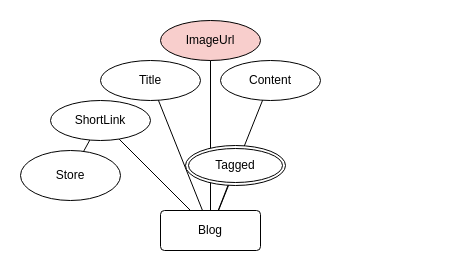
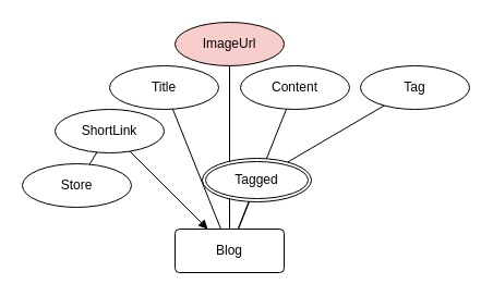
  <mxCell id="0" />
  <mxCell id="1" parent="0" />
  <mxCell id="2" value="Blog" style="rounded=1;arcSize=10;whiteSpace=wrap;html=1;align=center;" parent="1" vertex="1"><mxGeometry x="160" y="210" width="100" height="40" as="geometry" /></mxCell>
  <mxCell id="3" value="Title" style="ellipse;whiteSpace=wrap;html=1;align=center;" parent="1" vertex="1"><mxGeometry x="100" y="60" width="100" height="40" as="geometry" /></mxCell>
  <mxCell id="4" value="" style="endArrow=none;html=1;rounded=0;" parent="1" source="3" target="2" edge="1"><mxGeometry relative="1" as="geometry"><mxPoint x="130" y="160" as="sourcePoint" /><mxPoint x="290" y="160" as="targetPoint" /></mxGeometry></mxCell>
  <mxCell id="5" value="ImageUrl" style="ellipse;whiteSpace=wrap;html=1;align=center;fillColor=#f8cecc;" parent="1" vertex="1"><mxGeometry x="160" y="20" width="100" height="40" as="geometry" /></mxCell>
  <mxCell id="6" value="" style="endArrow=none;html=1;rounded=0;" parent="1" source="5" target="2" edge="1"><mxGeometry relative="1" as="geometry"><mxPoint x="200" y="180" as="sourcePoint" /><mxPoint x="360" y="180" as="targetPoint" /></mxGeometry></mxCell>
  <mxCell id="7" value="Content" style="ellipse;whiteSpace=wrap;html=1;align=center;" parent="1" vertex="1"><mxGeometry x="220" y="60" width="100" height="40" as="geometry" /></mxCell>
  <mxCell id="8" value="" style="endArrow=none;html=1;rounded=0;" parent="1" source="7" target="2" edge="1"><mxGeometry relative="1" as="geometry"><mxPoint x="290" y="170" as="sourcePoint" /><mxPoint x="450" y="170" as="targetPoint" /></mxGeometry></mxCell>
  <mxCell id="9" value="ShortLink" style="ellipse;whiteSpace=wrap;html=1;align=center;" parent="1" vertex="1"><mxGeometry x="50" y="100" width="100" height="40" as="geometry" /></mxCell>
- <mxCell id="10" value="" style="endArrow=none;html=1;rounded=0;" parent="1" source="9" target="2" edge="1"><mxGeometry relative="1" as="geometry"><mxPoint x="150" y="230" as="sourcePoint" /><mxPoint x="310" y="230" as="targetPoint" /></mxGeometry></mxCell>
+ <mxCell id="10" value="" style="endArrow=block;html=1;rounded=0;" parent="1" source="9" target="2" edge="1"><mxGeometry relative="1" as="geometry"><mxPoint x="150" y="230" as="sourcePoint" /><mxPoint x="310" y="230" as="targetPoint" /></mxGeometry></mxCell>
  <mxCell id="11" value="Tagged" style="ellipse;shape=doubleEllipse;margin=3;whiteSpace=wrap;html=1;align=center;" parent="1" vertex="1"><mxGeometry x="185" y="145" width="100" height="40" as="geometry" /></mxCell>
  <mxCell id="12" value="" style="endArrow=none;html=1;rounded=0;" parent="1" source="11" target="2" edge="1"><mxGeometry relative="1" as="geometry"><mxPoint x="340" y="190" as="sourcePoint" /><mxPoint x="500" y="190" as="targetPoint" /></mxGeometry></mxCell>
- <mxCell id="15" value="Store" style="ellipse;whiteSpace=wrap;html=1;align=center;" vertex="1" parent="1"><mxGeometry x="20" y="150" width="100" height="50" as="geometry" /></mxCell>
+ <mxCell id="13" value="Tag" style="ellipse;whiteSpace=wrap;html=1;align=center;" parent="1" vertex="1"><mxGeometry x="330" y="60" width="100" height="40" as="geometry" /></mxCell>
+ <mxCell id="14" value="" style="endArrow=none;html=1;rounded=0;" parent="1" source="13" target="11" edge="1"><mxGeometry relative="1" as="geometry"><mxPoint x="400" y="160" as="sourcePoint" /><mxPoint x="560" y="160" as="targetPoint" /></mxGeometry></mxCell>
+ <mxCell id="15" value="Store" style="ellipse;whiteSpace=wrap;html=1;align=center;" vertex="1" parent="1"><mxGeometry x="20" y="150" width="100" height="40" as="geometry" /></mxCell>
  <mxCell id="16" value="" style="endArrow=none;html=1;rounded=0;" edge="1" parent="1" source="15" target="9"><mxGeometry relative="1" as="geometry"><mxPoint x="120" y="240" as="sourcePoint" /><mxPoint x="280" y="240" as="targetPoint" /></mxGeometry></mxCell>
